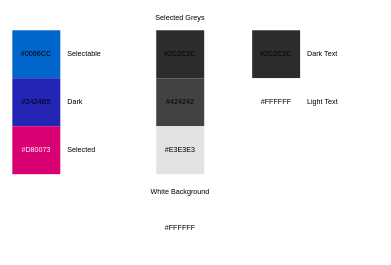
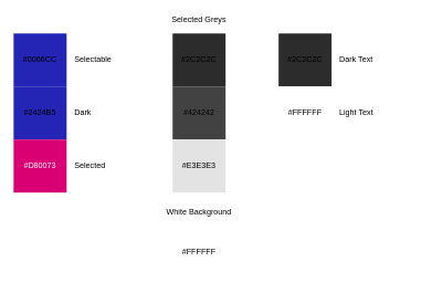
  <mxCell id="0" />
  <mxCell id="1" parent="0" />
- <mxCell id="2" value="#0066CC" style="rounded=0;whiteSpace=wrap;html=1;fillColor=#0066CC;strokeColor=none;" parent="1" vertex="1"><mxGeometry x="20" y="50" width="80" height="80" as="geometry" /></mxCell>
+ <mxCell id="2" value="#0066CC" style="rounded=0;whiteSpace=wrap;html=1;fillColor=#2424b5;strokeColor=none;" parent="1" vertex="1"><mxGeometry x="20" y="50" width="80" height="80" as="geometry" /></mxCell>
  <mxCell id="3" value="#2424B5" style="rounded=0;whiteSpace=wrap;html=1;fillColor=#2424B5;strokeColor=none;" parent="1" vertex="1"><mxGeometry x="20" y="130" width="80" height="80" as="geometry" /></mxCell>
  <mxCell id="4" value="#D80073" style="rounded=0;whiteSpace=wrap;html=1;fillColor=#d80073;fontColor=#ffffff;strokeColor=none;" parent="1" vertex="1"><mxGeometry x="20" y="210" width="80" height="80" as="geometry" /></mxCell>
  <mxCell id="5" value="Selectable" style="text;html=1;strokeColor=none;fillColor=none;align=left;verticalAlign=middle;whiteSpace=wrap;rounded=0;" parent="1" vertex="1"><mxGeometry x="110" y="80" width="120" height="20" as="geometry" /></mxCell>
  <mxCell id="6" value="Dark" style="text;html=1;strokeColor=none;fillColor=none;align=left;verticalAlign=middle;whiteSpace=wrap;rounded=0;" parent="1" vertex="1"><mxGeometry x="110" y="160" width="120" height="20" as="geometry" /></mxCell>
  <mxCell id="7" value="Selected" style="text;html=1;strokeColor=none;fillColor=none;align=left;verticalAlign=middle;whiteSpace=wrap;rounded=0;" parent="1" vertex="1"><mxGeometry x="110" y="240" width="120" height="20" as="geometry" /></mxCell>
  <mxCell id="8" value="#2C2C2C" style="rounded=0;whiteSpace=wrap;html=1;strokeColor=none;fillColor=#2C2C2C;" parent="1" vertex="1"><mxGeometry x="260" y="50" width="80" height="80" as="geometry" /></mxCell>
  <mxCell id="9" value="Selected Greys" style="text;html=1;strokeColor=none;fillColor=none;align=center;verticalAlign=middle;whiteSpace=wrap;rounded=0;" parent="1" vertex="1"><mxGeometry x="240" y="20" width="120" height="20" as="geometry" /></mxCell>
  <mxCell id="10" value="#424242" style="rounded=0;whiteSpace=wrap;html=1;strokeColor=none;fillColor=#424242;" parent="1" vertex="1"><mxGeometry x="260" y="130" width="80" height="80" as="geometry" /></mxCell>
  <mxCell id="11" value="#E3E3E3" style="rounded=0;whiteSpace=wrap;html=1;strokeColor=none;fillColor=#e3e3e3;fontColor=#000000;" parent="1" vertex="1"><mxGeometry x="260" y="210" width="80" height="80" as="geometry" /></mxCell>
  <mxCell id="12" value="#2C2C2C" style="rounded=0;whiteSpace=wrap;html=1;strokeColor=none;fillColor=#2C2C2C;" parent="1" vertex="1"><mxGeometry x="420" y="50" width="80" height="80" as="geometry" /></mxCell>
  <mxCell id="13" value="Dark Text" style="text;html=1;strokeColor=none;fillColor=none;align=left;verticalAlign=middle;whiteSpace=wrap;rounded=0;" parent="1" vertex="1"><mxGeometry x="510" y="80" width="120" height="20" as="geometry" /></mxCell>
  <mxCell id="14" value="#FFFFFF" style="rounded=0;whiteSpace=wrap;html=1;strokeColor=none;fontColor=#000000;fillColor=#FFFFFF;" parent="1" vertex="1"><mxGeometry x="420" y="130" width="80" height="80" as="geometry" /></mxCell>
  <mxCell id="15" value="Light Text" style="text;html=1;strokeColor=none;fillColor=none;align=left;verticalAlign=middle;whiteSpace=wrap;rounded=0;" parent="1" vertex="1"><mxGeometry x="510" y="160" width="120" height="20" as="geometry" /></mxCell>
  <mxCell id="16" value="#FFFFFF" style="rounded=0;whiteSpace=wrap;html=1;strokeColor=none;fontColor=#000000;fillColor=#FFFFFF;" parent="1" vertex="1"><mxGeometry x="260" y="340" width="80" height="80" as="geometry" /></mxCell>
  <mxCell id="17" value="White Background" style="text;html=1;strokeColor=none;fillColor=none;align=center;verticalAlign=middle;whiteSpace=wrap;rounded=0;" parent="1" vertex="1"><mxGeometry x="240" y="310" width="120" height="20" as="geometry" /></mxCell>
